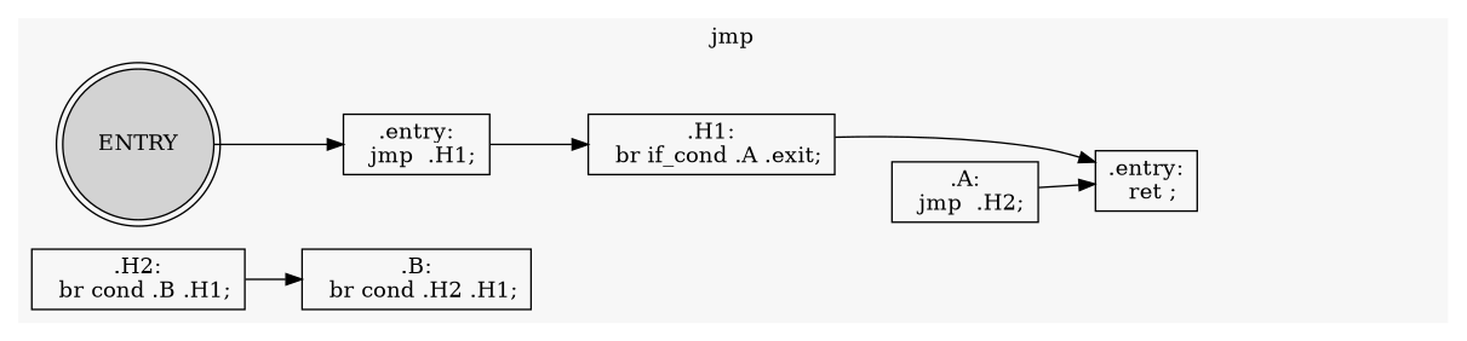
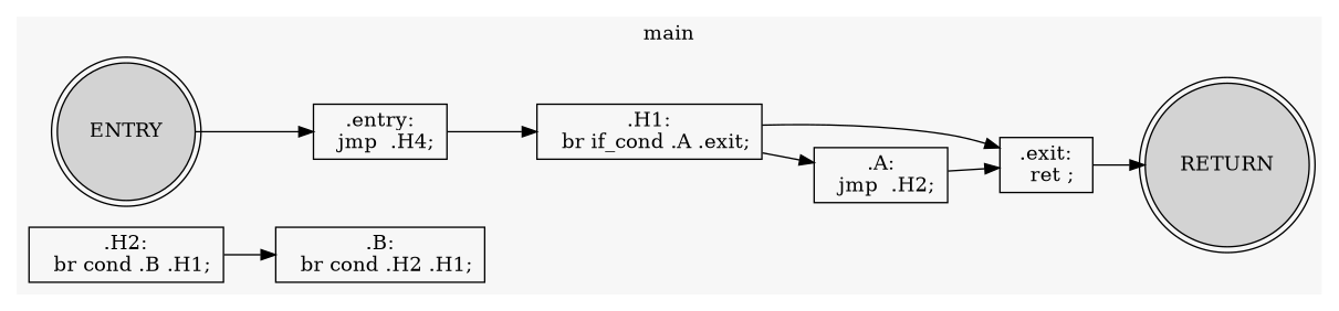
  digraph {
    rankdir=LR
    node [shape=box]
    n1 [fillcolor=lightgray label=ENTRY shape=doublecircle style=filled]
-   n2 [label=".entry:\n  jmp  .H1;"]
+   n2 [label=".entry:\n  jmp  .H4;"]
    n3 [label=".H1:\n  br if_cond .A .exit;"]
    n4 [label=".A:\n  jmp  .H2;"]
-   n5 [label=".entry:\n  ret ;"]
+   n5 [label=".exit:\n  ret ;"]
    n6 [label=".H2:\n  br cond .B .H1;"]
    n7 [label=".B:\n  br cond .H2 .H1;"]
+   n8 [fillcolor=lightgray label=RETURN shape=doublecircle style=filled]
    subgraph cluster_1 {
      color="#f7f7f7"
-     label=jmp
+     label=main
      style=filled
      n1
      n2
      n3
      n4
      n5
      n6
      n7
+     n8
    }
    n1 -> n2
    n2 -> n3
+   n3 -> n4
    n3 -> n5
    n4 -> n5
+   n5 -> n8
    n6 -> n7
  }
